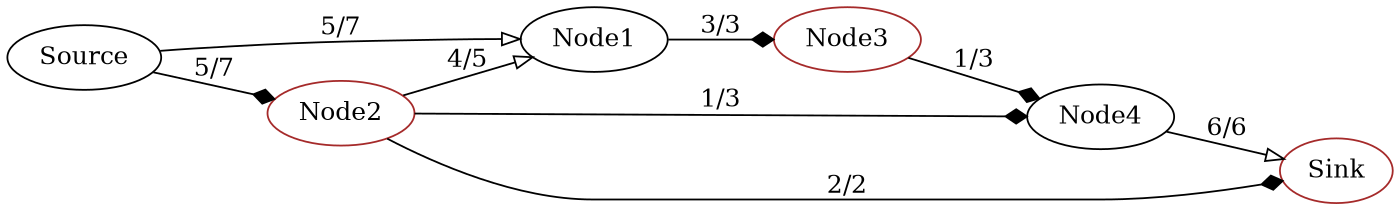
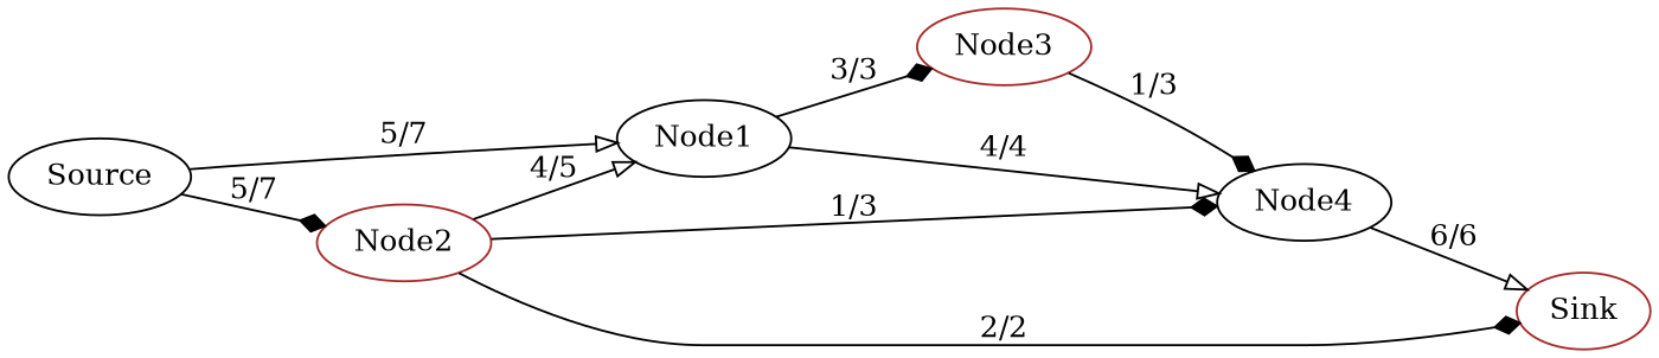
  digraph {
    rankdir=LR
    node [color=black]
    edge [arrowhead=diamond]
    Source
    Node1
    Node2 [color=brown]
    Node3 [color=brown]
    Node4
    Sink [color=brown]
    Source -> Node1 [arrowhead=onormal label="5/7"]
    Source -> Node2 [label="5/7"]
    Node1 -> Node3 [label="3/3"]
+   Node1 -> Node4 [arrowhead=onormal label="4/4"]
    Node2 -> Node1 [arrowhead=onormal label="4/5"]
    Node2 -> Node4 [label="1/3"]
    Node2 -> Sink [label="2/2"]
    Node3 -> Node4 [label="1/3"]
    Node4 -> Sink [arrowhead=onormal label="6/6"]
  }
